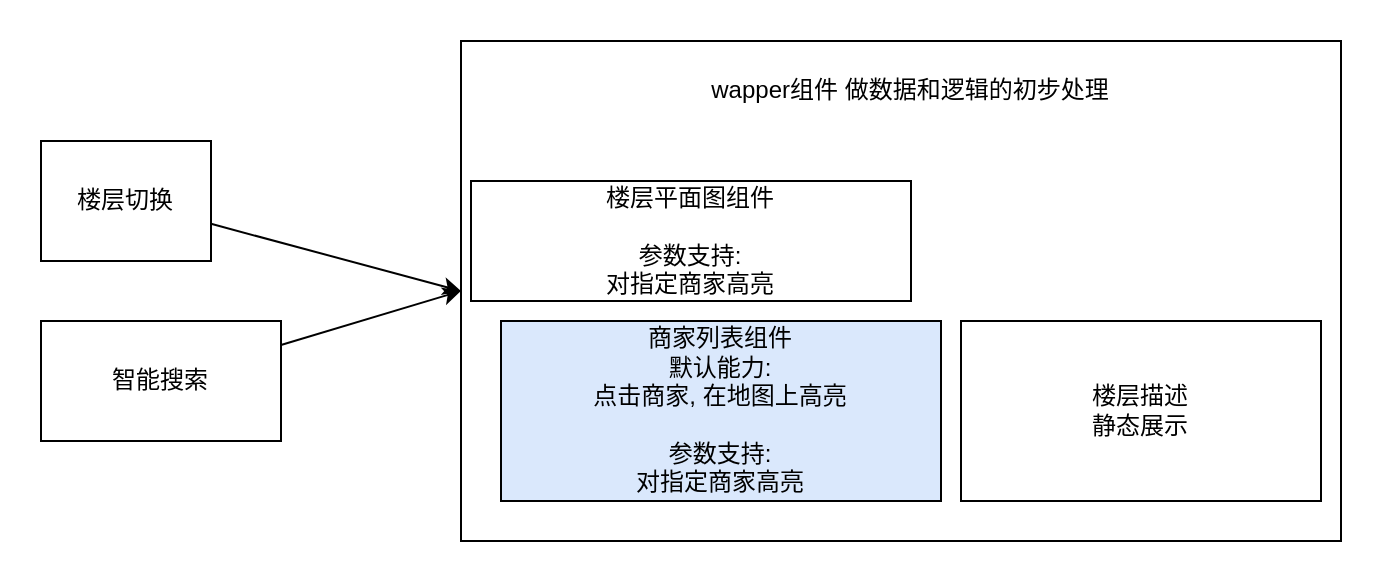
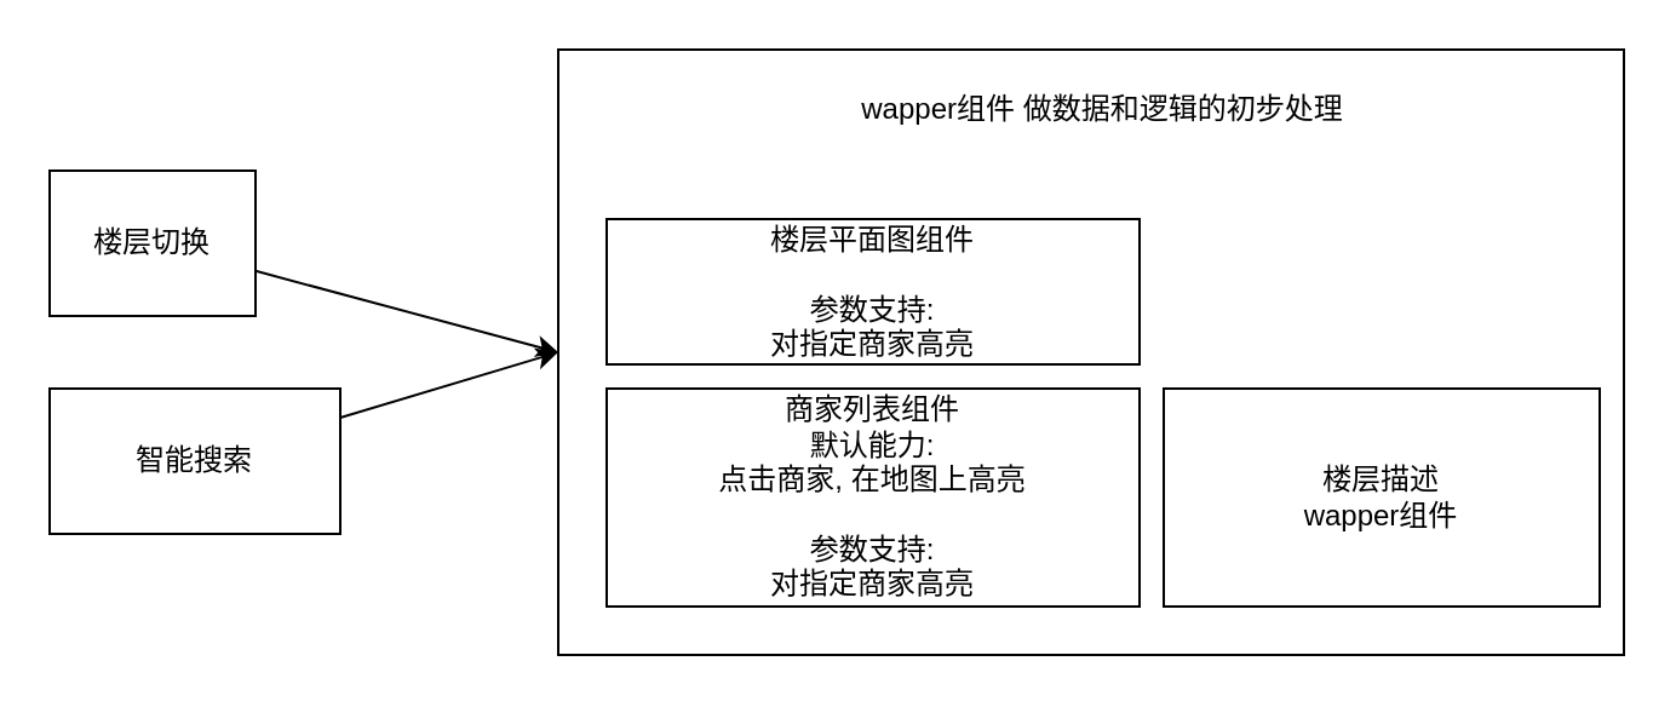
  <mxCell id="0" />
  <mxCell id="1" parent="0" />
  <mxCell id="2" value="" style="rounded=0;whiteSpace=wrap;html=1;" vertex="1" parent="1"><mxGeometry x="230" y="20" width="440" height="250" as="geometry" /></mxCell>
  <mxCell id="3" style="edgeStyle=none;html=1;entryX=0;entryY=0.5;entryDx=0;entryDy=0;" edge="1" parent="1" source="4" target="2"><mxGeometry relative="1" as="geometry" /></mxCell>
  <mxCell id="4" value="楼层切换" style="rounded=0;whiteSpace=wrap;html=1;" vertex="1" parent="1"><mxGeometry x="20" y="70" width="85" height="60" as="geometry" /></mxCell>
  <mxCell id="5" style="edgeStyle=none;html=1;entryX=0;entryY=0.5;entryDx=0;entryDy=0;" edge="1" parent="1" source="6" target="2"><mxGeometry relative="1" as="geometry" /></mxCell>
  <mxCell id="6" value="智能搜索" style="rounded=0;whiteSpace=wrap;html=1;" vertex="1" parent="1"><mxGeometry x="20" y="160" width="120" height="60" as="geometry" /></mxCell>
- <mxCell id="7" value="楼层平面图组件&lt;br style=&quot;border-color: var(--border-color);&quot;&gt;&lt;br style=&quot;border-color: var(--border-color);&quot;&gt;参数支持:&lt;br style=&quot;border-color: var(--border-color);&quot;&gt;对指定商家高亮" style="rounded=0;whiteSpace=wrap;html=1;" vertex="1" parent="1"><mxGeometry x="235" y="90" width="220" height="60" as="geometry" /></mxCell>
- <mxCell id="8" value="商家列表组件&lt;br&gt;默认能力:&lt;br&gt;点击商家, 在地图上高亮&lt;br&gt;&lt;br&gt;参数支持:&lt;br&gt;对指定商家高亮" style="rounded=0;whiteSpace=wrap;html=1;fillColor=#dae8fc;" vertex="1" parent="1"><mxGeometry x="250" y="160" width="220" height="90" as="geometry" /></mxCell>
- <mxCell id="9" value="楼层描述&lt;br&gt;静态展示" style="rounded=0;whiteSpace=wrap;html=1;" vertex="1" parent="1"><mxGeometry x="480" y="160" width="180" height="90" as="geometry" /></mxCell>
+ <mxCell id="7" value="楼层平面图组件&lt;br style=&quot;border-color: var(--border-color);&quot;&gt;&lt;br style=&quot;border-color: var(--border-color);&quot;&gt;参数支持:&lt;br style=&quot;border-color: var(--border-color);&quot;&gt;对指定商家高亮" style="rounded=0;whiteSpace=wrap;html=1;" vertex="1" parent="1"><mxGeometry x="250" y="90" width="220" height="60" as="geometry" /></mxCell>
+ <mxCell id="8" value="商家列表组件&lt;br&gt;默认能力:&lt;br&gt;点击商家, 在地图上高亮&lt;br&gt;&lt;br&gt;参数支持:&lt;br&gt;对指定商家高亮" style="rounded=0;whiteSpace=wrap;html=1;" vertex="1" parent="1"><mxGeometry x="250" y="160" width="220" height="90" as="geometry" /></mxCell>
+ <mxCell id="9" value="楼层描述&lt;br&gt;wapper组件" style="rounded=0;whiteSpace=wrap;html=1;" vertex="1" parent="1"><mxGeometry x="480" y="160" width="180" height="90" as="geometry" /></mxCell>
  <mxCell id="10" value="wapper组件 做数据和逻辑的初步处理" style="text;html=1;strokeColor=none;fillColor=none;align=center;verticalAlign=middle;whiteSpace=wrap;rounded=0;" vertex="1" parent="1"><mxGeometry x="275" y="30" width="360" height="30" as="geometry" /></mxCell>
